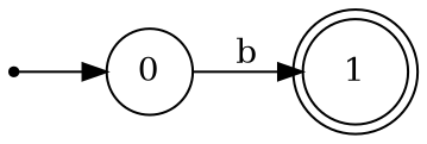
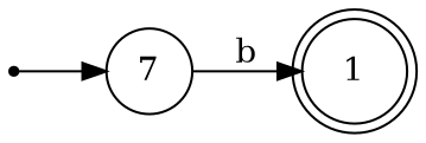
  digraph {
    rankdir=LR
    node [shape=circle]
    s [shape=point]
-   0
+   0 [label=7]
    1 [peripheries=2]
    s -> 0
    0 -> 1 [label=b]
  }
